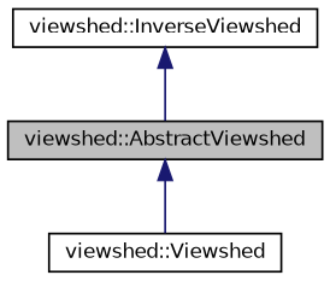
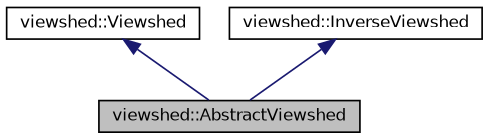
  digraph {
    node [color=black fillcolor=white fontname=Helvetica fontsize=10 shape=record style=filled]
    edge [color=midnightblue dir=back fontname=Helvetica fontsize=10 labelfontname=Helvetica labelfontsize=10 style=solid]
    n1 [fillcolor=grey75 fontcolor=black height=0.2 label="viewshed::AbstractViewshed" width=0.4]
    n2 [height=0.2 label="viewshed::Viewshed" width=0.4]
    n3 [height=0.2 label="viewshed::InverseViewshed" width=0.4]
-   n1 -> n2
+   n2 -> n1
    n3 -> n1
  }
